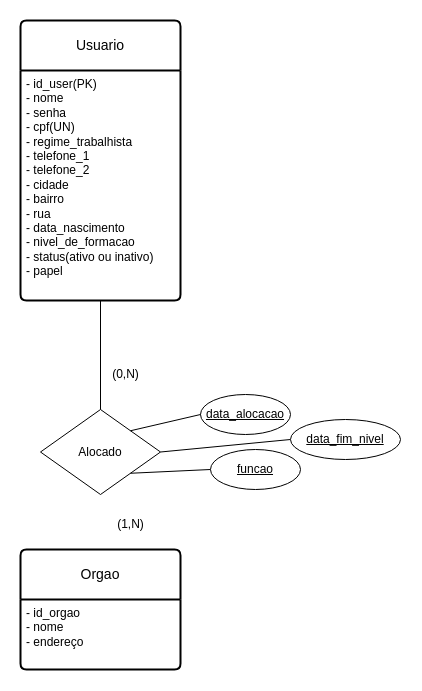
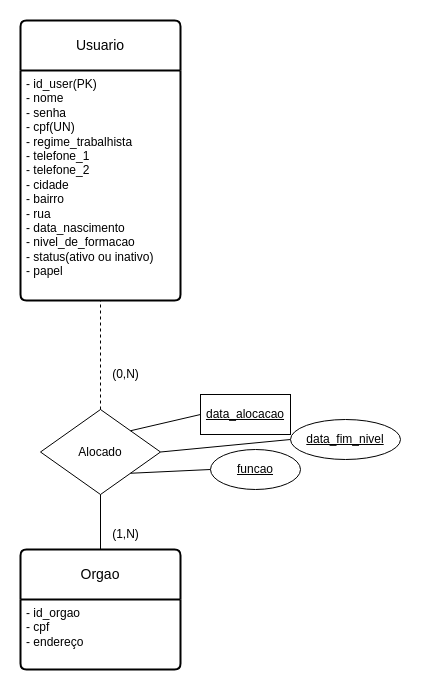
  <mxCell id="0" />
  <mxCell id="1" parent="0" />
  <mxCell id="2" value="Usuario" style="swimlane;childLayout=stackLayout;horizontal=1;startSize=50;horizontalStack=0;rounded=1;fontSize=14;fontStyle=0;strokeWidth=2;resizeParent=0;resizeLast=1;shadow=0;dashed=0;align=center;arcSize=4;whiteSpace=wrap;html=1;" parent="1" vertex="1"><mxGeometry x="20" y="20" width="160" height="280" as="geometry" /></mxCell>
  <mxCell id="3" value="- id_user(PK)&lt;div&gt;- nome&lt;/div&gt;&lt;div&gt;- senha&lt;/div&gt;&lt;div&gt;- cpf(UN)&lt;/div&gt;&lt;div&gt;- regime_trabalhista&lt;/div&gt;&lt;div&gt;- telefone_1&lt;/div&gt;&lt;div&gt;- telefone_2&lt;/div&gt;&lt;div&gt;&lt;div&gt;- cidade&lt;/div&gt;&lt;div&gt;- bairro&lt;/div&gt;&lt;div&gt;- rua&lt;/div&gt;&lt;div&gt;- data_nascimento&lt;/div&gt;&lt;div&gt;- nivel_de_formacao&lt;/div&gt;&lt;div&gt;- status(ativo ou inativo)&lt;/div&gt;&lt;/div&gt;&lt;div&gt;- papel&lt;/div&gt;" style="align=left;strokeColor=none;fillColor=none;spacingLeft=4;fontSize=12;verticalAlign=top;resizable=0;rotatable=0;part=1;html=1;" parent="2" vertex="1"><mxGeometry y="50" width="160" height="230" as="geometry" /></mxCell>
  <mxCell id="4" value="Orgao" style="swimlane;childLayout=stackLayout;horizontal=1;startSize=50;horizontalStack=0;rounded=1;fontSize=14;fontStyle=0;strokeWidth=2;resizeParent=0;resizeLast=1;shadow=0;dashed=0;align=center;arcSize=4;whiteSpace=wrap;html=1;" parent="1" vertex="1"><mxGeometry x="20" y="549" width="160" height="120" as="geometry" /></mxCell>
- <mxCell id="5" value="- id_orgao&lt;div&gt;- nome&lt;/div&gt;&lt;div&gt;- endereço&lt;/div&gt;" style="align=left;strokeColor=none;fillColor=none;spacingLeft=4;fontSize=12;verticalAlign=top;resizable=0;rotatable=0;part=1;html=1;" parent="4" vertex="1"><mxGeometry y="50" width="160" height="70" as="geometry" /></mxCell>
+ <mxCell id="5" value="- id_orgao&lt;div&gt;- cpf&lt;/div&gt;&lt;div&gt;- endereço&lt;/div&gt;" style="align=left;strokeColor=none;fillColor=none;spacingLeft=4;fontSize=12;verticalAlign=top;resizable=0;rotatable=0;part=1;html=1;" parent="4" vertex="1"><mxGeometry y="50" width="160" height="70" as="geometry" /></mxCell>
  <mxCell id="6" value="Alocado" style="shape=rhombus;perimeter=rhombusPerimeter;whiteSpace=wrap;html=1;align=center;" parent="1" vertex="1"><mxGeometry x="40" y="409" width="120" height="85" as="geometry" /></mxCell>
- <mxCell id="7" value="" style="endArrow=none;html=1;rounded=0;entryX=0.5;entryY=1;entryDx=0;entryDy=0;exitX=0.5;exitY=0;exitDx=0;exitDy=0;" parent="1" source="6" target="2" edge="1"><mxGeometry width="50" height="50" relative="1" as="geometry"><mxPoint x="70" y="399" as="sourcePoint" /><mxPoint x="101.52" y="311.64" as="targetPoint" /></mxGeometry></mxCell>
- <mxCell id="9" value="(1,N)" style="text;html=1;align=center;verticalAlign=middle;resizable=0;points=[];autosize=1;strokeColor=none;fillColor=none;" parent="1" vertex="1"><mxGeometry x="105" y="509" width="50" height="30" as="geometry" /></mxCell>
+ <mxCell id="7" value="" style="endArrow=none;html=1;rounded=0;entryX=0.5;entryY=1;entryDx=0;entryDy=0;exitX=0.5;exitY=0;exitDx=0;exitDy=0;dashed=1;" parent="1" source="6" target="2" edge="1"><mxGeometry width="50" height="50" relative="1" as="geometry"><mxPoint x="70" y="399" as="sourcePoint" /><mxPoint x="101.52" y="311.64" as="targetPoint" /></mxGeometry></mxCell>
+ <mxCell id="8" value="" style="endArrow=none;html=1;rounded=0;entryX=0.5;entryY=1;entryDx=0;entryDy=0;exitX=0.5;exitY=0;exitDx=0;exitDy=0;" parent="1" source="4" target="6" edge="1"><mxGeometry width="50" height="50" relative="1" as="geometry"><mxPoint x="80" y="539" as="sourcePoint" /><mxPoint x="130" y="489" as="targetPoint" /></mxGeometry></mxCell>
+ <mxCell id="9" value="(1,N)" style="text;html=1;align=center;verticalAlign=middle;resizable=0;points=[];autosize=1;strokeColor=none;fillColor=none;" parent="1" vertex="1"><mxGeometry x="100" y="519" width="50" height="30" as="geometry" /></mxCell>
  <mxCell id="10" value="(0,N)" style="text;html=1;align=center;verticalAlign=middle;resizable=0;points=[];autosize=1;strokeColor=none;fillColor=none;" parent="1" vertex="1"><mxGeometry x="100" y="359" width="50" height="30" as="geometry" /></mxCell>
- <mxCell id="11" value="data_alocacao" style="ellipse;whiteSpace=wrap;html=1;align=center;fontStyle=4;" parent="1" vertex="1"><mxGeometry x="200" y="394" width="90" height="40" as="geometry" /></mxCell>
+ <mxCell id="11" value="data_alocacao" style="whiteSpace=wrap;html=1;align=center;fontStyle=4;rounded=0;" parent="1" vertex="1"><mxGeometry x="200" y="394" width="90" height="40" as="geometry" /></mxCell>
  <mxCell id="12" value="" style="endArrow=none;html=1;rounded=0;exitX=1;exitY=0;exitDx=0;exitDy=0;entryX=0;entryY=0.5;entryDx=0;entryDy=0;" parent="1" source="6" target="11" edge="1"><mxGeometry width="50" height="50" relative="1" as="geometry"><mxPoint x="170" y="429" as="sourcePoint" /><mxPoint x="220" y="379" as="targetPoint" /></mxGeometry></mxCell>
  <mxCell id="13" value="" style="endArrow=none;html=1;rounded=0;exitX=1;exitY=1;exitDx=0;exitDy=0;entryX=0;entryY=0.5;entryDx=0;entryDy=0;" parent="1" source="6" target="14" edge="1"><mxGeometry width="50" height="50" relative="1" as="geometry"><mxPoint x="160" y="469" as="sourcePoint" /><mxPoint x="200" y="459" as="targetPoint" /></mxGeometry></mxCell>
  <mxCell id="14" value="funcao" style="ellipse;whiteSpace=wrap;html=1;align=center;fontStyle=4;" parent="1" vertex="1"><mxGeometry x="210" y="449" width="90" height="40" as="geometry" /></mxCell>
  <mxCell id="15" value="" style="endArrow=none;html=1;rounded=0;exitX=1;exitY=0.5;exitDx=0;exitDy=0;entryX=0;entryY=0.5;entryDx=0;entryDy=0;" parent="1" source="6" target="16" edge="1"><mxGeometry width="50" height="50" relative="1" as="geometry"><mxPoint x="180" y="444" as="sourcePoint" /><mxPoint x="320" y="434" as="targetPoint" /></mxGeometry></mxCell>
  <mxCell id="16" value="data_fim_nivel" style="ellipse;whiteSpace=wrap;html=1;align=center;fontStyle=4;" parent="1" vertex="1"><mxGeometry x="290" y="419" width="110" height="40" as="geometry" /></mxCell>
